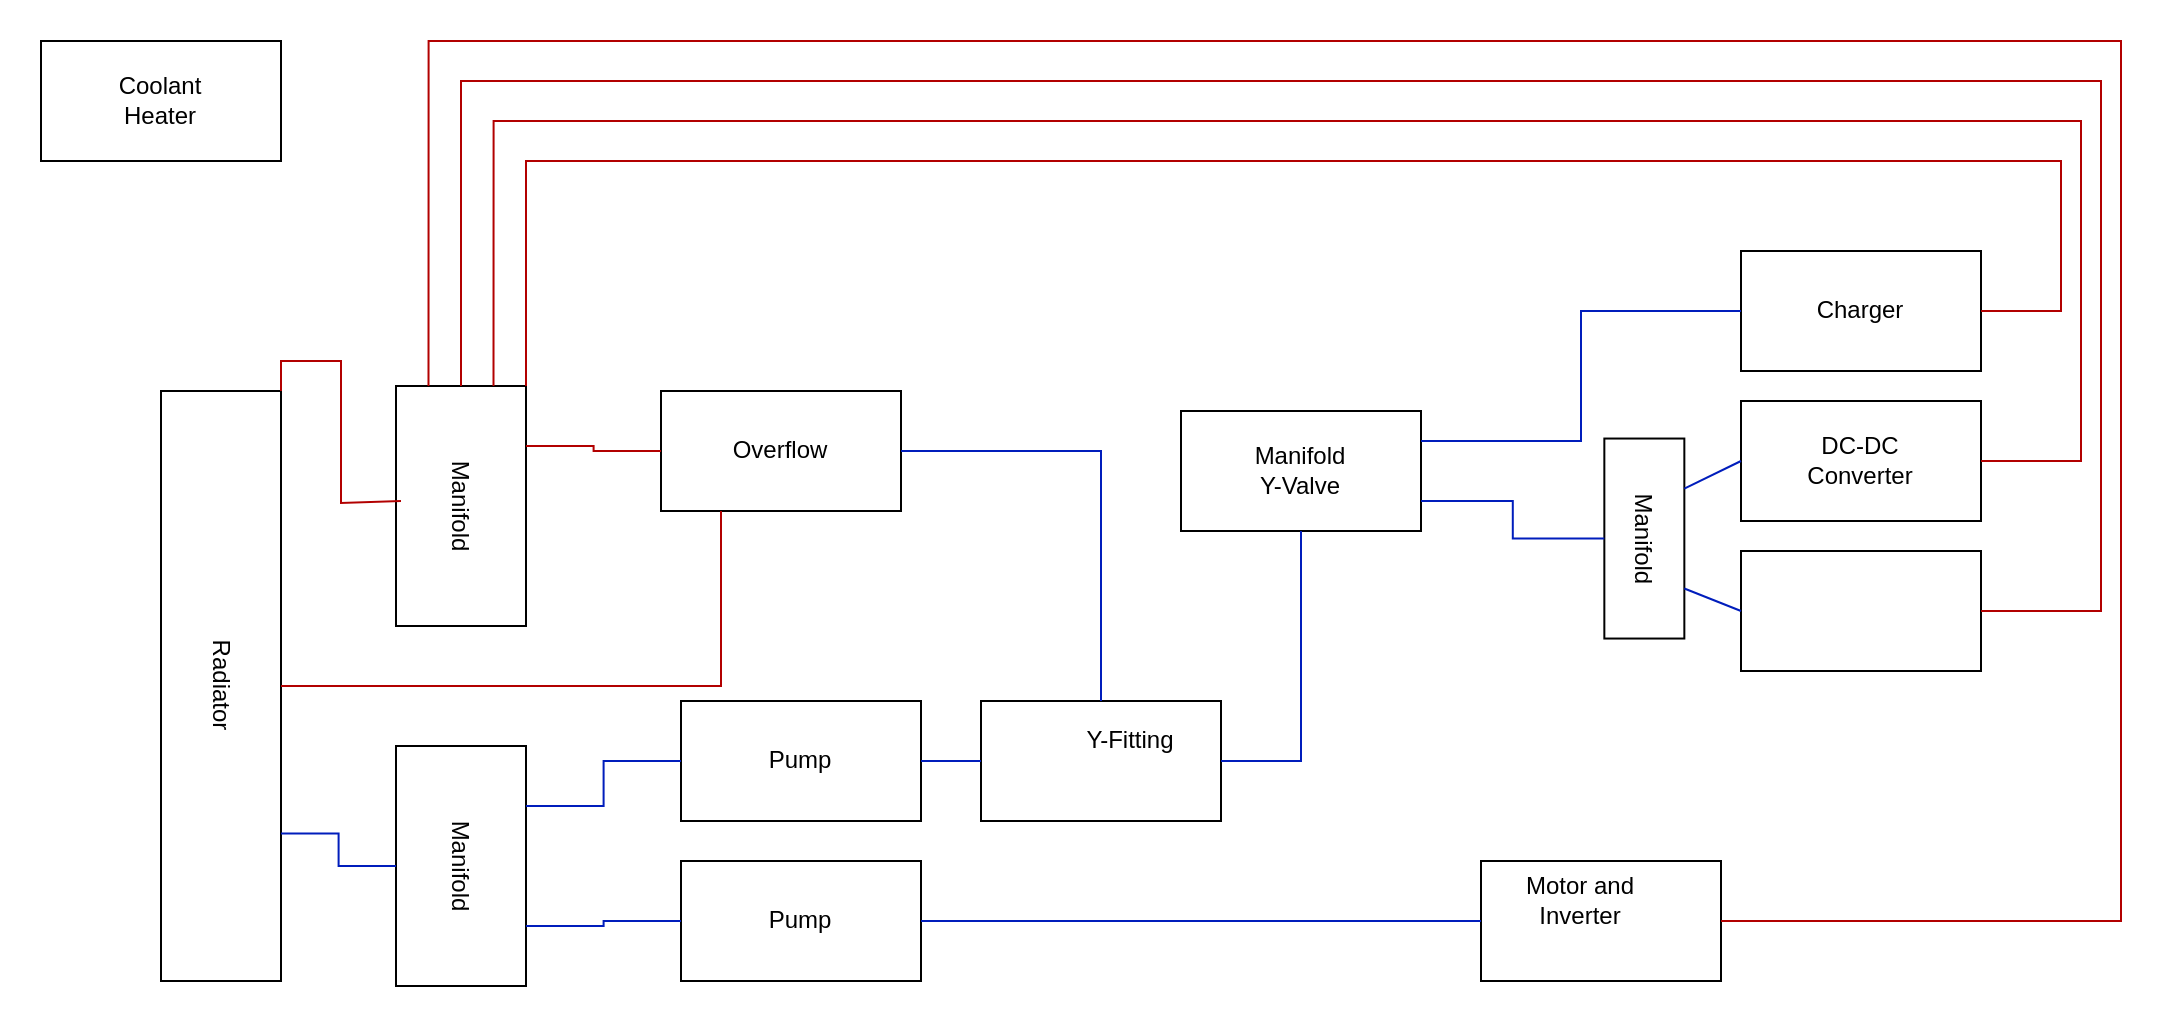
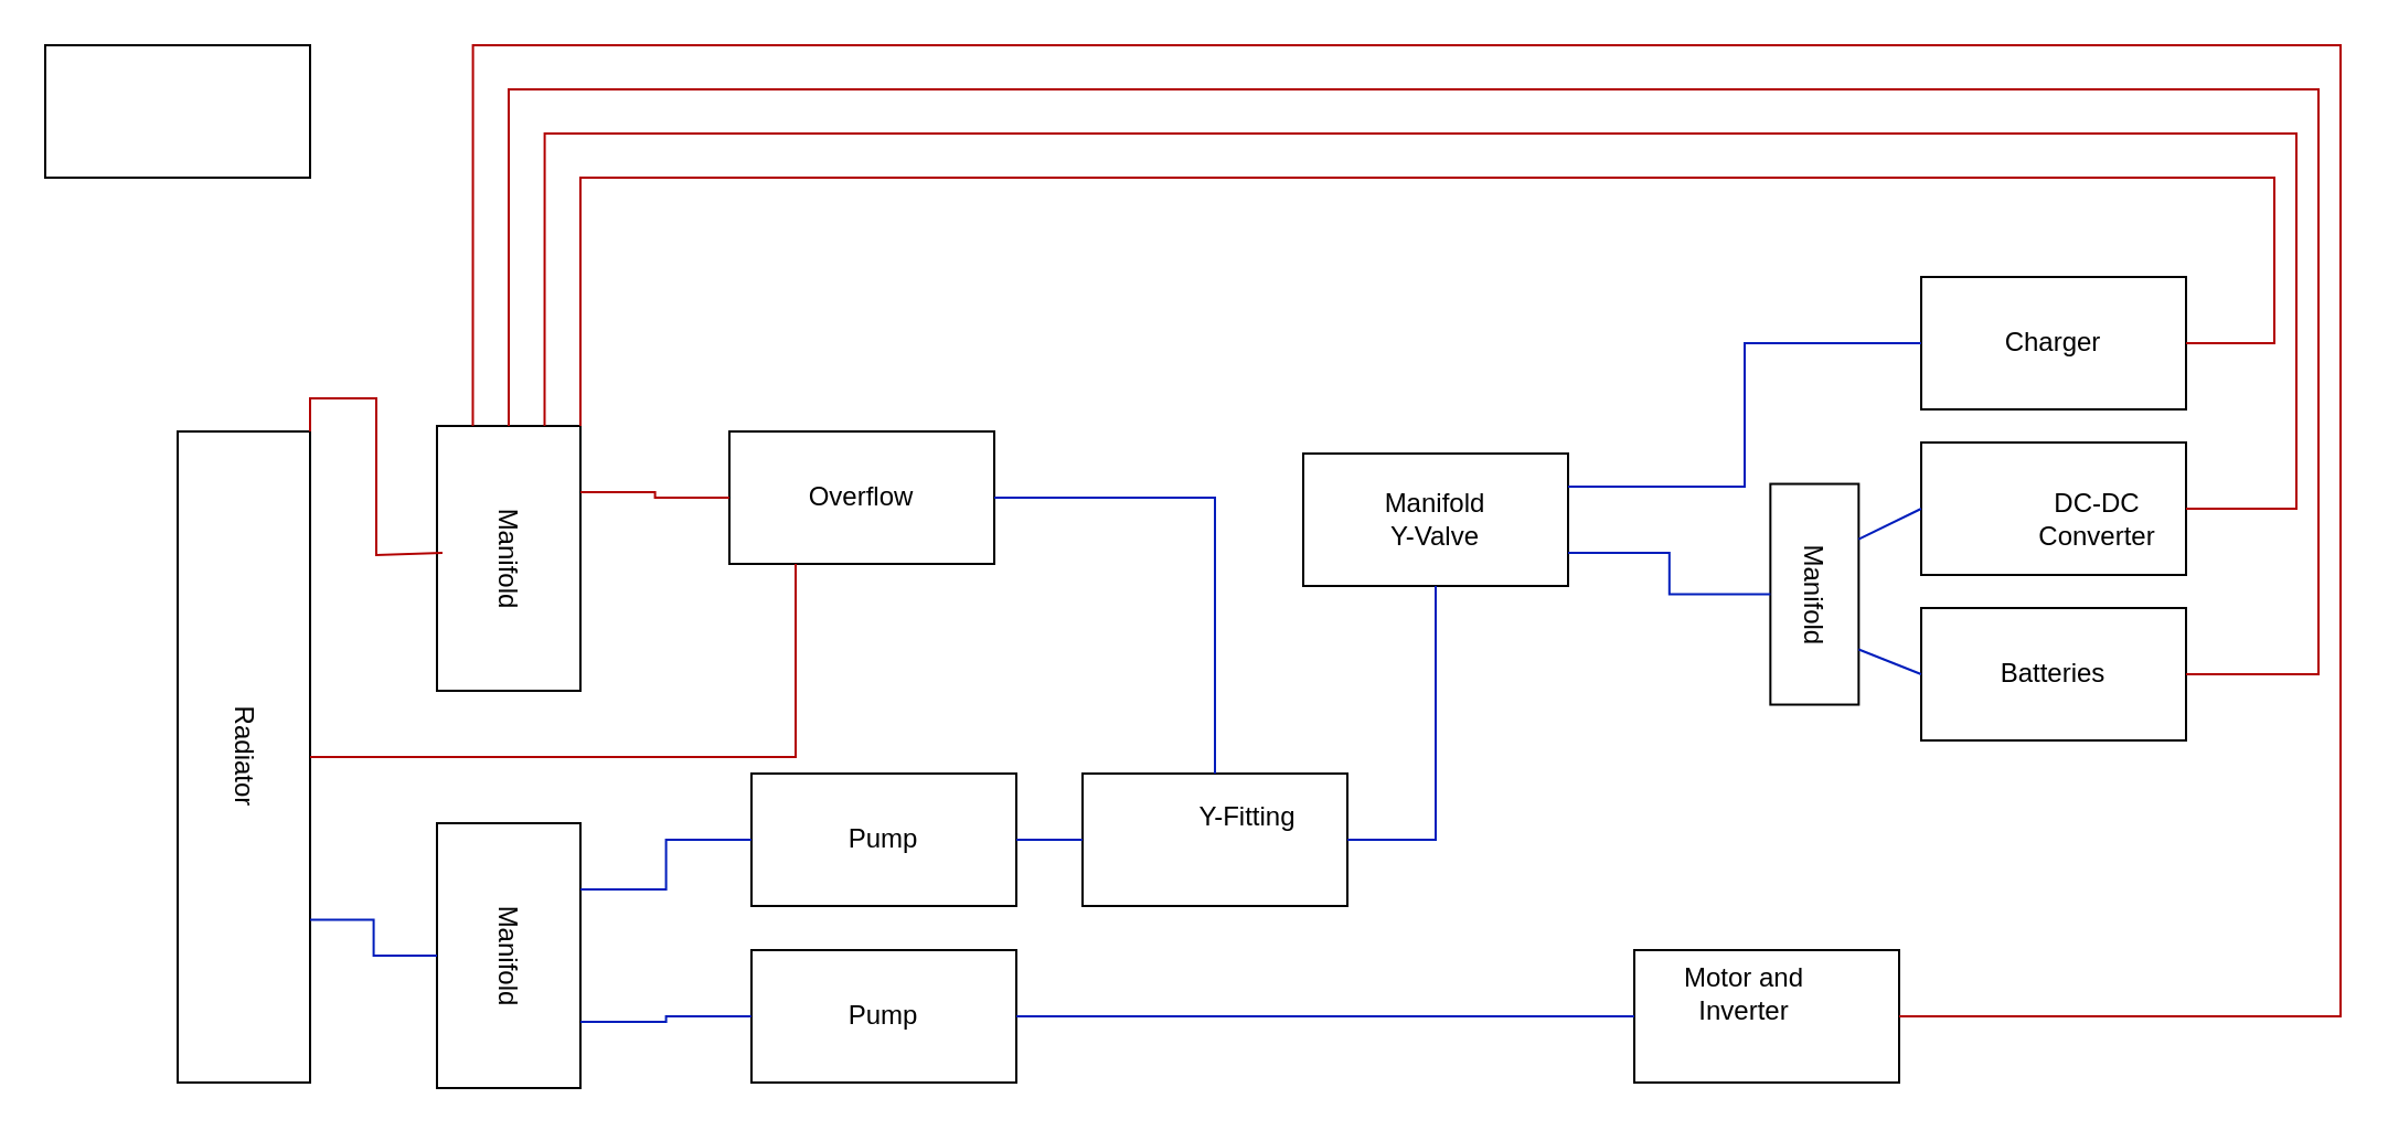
  <mxCell id="0" />
  <mxCell id="1" parent="0" />
  <mxCell id="2" value="" style="group" vertex="1" connectable="0" parent="1"><mxGeometry x="80" y="195" width="60" height="295" as="geometry" /></mxCell>
  <mxCell id="3" value="" style="rounded=0;whiteSpace=wrap;html=1;" vertex="1" parent="2"><mxGeometry width="60" height="295" as="geometry" /></mxCell>
  <mxCell id="4" value="Radiator" style="text;html=1;align=center;verticalAlign=middle;whiteSpace=wrap;rounded=0;rotation=90;" vertex="1" parent="2"><mxGeometry y="131.696" width="60" height="31.607" as="geometry" /></mxCell>
  <mxCell id="5" value="" style="group;rotation=90;" vertex="1" connectable="0" parent="1"><mxGeometry x="170" y="400" width="120" height="65" as="geometry" /></mxCell>
  <mxCell id="6" value="" style="rounded=0;whiteSpace=wrap;html=1;rotation=90;" vertex="1" parent="5"><mxGeometry width="120" height="65" as="geometry" /></mxCell>
  <mxCell id="7" value="&lt;div&gt;Manifold&lt;/div&gt;" style="text;html=1;align=center;verticalAlign=middle;whiteSpace=wrap;rounded=0;rotation=90;" vertex="1" parent="5"><mxGeometry x="30" y="18" width="60" height="30" as="geometry" /></mxCell>
  <mxCell id="8" value="" style="group" vertex="1" connectable="0" parent="1"><mxGeometry x="340" y="350" width="120" height="60" as="geometry" /></mxCell>
  <mxCell id="9" value="" style="rounded=0;whiteSpace=wrap;html=1;" vertex="1" parent="8"><mxGeometry width="120" height="60" as="geometry" /></mxCell>
  <mxCell id="10" value="&lt;div&gt;Pump&lt;/div&gt;" style="text;html=1;align=center;verticalAlign=middle;whiteSpace=wrap;rounded=0;" vertex="1" parent="8"><mxGeometry x="30" y="15" width="60" height="30" as="geometry" /></mxCell>
  <mxCell id="11" value="" style="group" vertex="1" connectable="0" parent="1"><mxGeometry x="340" y="430" width="120" height="60" as="geometry" /></mxCell>
  <mxCell id="12" value="" style="rounded=0;whiteSpace=wrap;html=1;" vertex="1" parent="11"><mxGeometry width="120" height="60" as="geometry" /></mxCell>
  <mxCell id="13" value="&lt;div&gt;Pump&lt;/div&gt;" style="text;html=1;align=center;verticalAlign=middle;whiteSpace=wrap;rounded=0;" vertex="1" parent="11"><mxGeometry x="30" y="15" width="60" height="30" as="geometry" /></mxCell>
  <mxCell id="14" value="" style="group;rotation=90;" vertex="1" connectable="0" parent="1"><mxGeometry x="170" y="220" width="120" height="65" as="geometry" /></mxCell>
  <mxCell id="15" value="" style="rounded=0;whiteSpace=wrap;html=1;rotation=90;" vertex="1" parent="14"><mxGeometry width="120" height="65" as="geometry" /></mxCell>
  <mxCell id="16" value="&lt;div&gt;Manifold&lt;/div&gt;" style="text;html=1;align=center;verticalAlign=middle;whiteSpace=wrap;rounded=0;rotation=90;" vertex="1" parent="14"><mxGeometry x="30" y="18" width="60" height="30" as="geometry" /></mxCell>
  <mxCell id="17" value="" style="group" vertex="1" connectable="0" parent="1"><mxGeometry x="330" y="195" width="120" height="60" as="geometry" /></mxCell>
  <mxCell id="18" value="" style="rounded=0;whiteSpace=wrap;html=1;" vertex="1" parent="17"><mxGeometry width="120" height="60" as="geometry" /></mxCell>
  <mxCell id="19" value="Overflow" style="text;html=1;align=center;verticalAlign=middle;whiteSpace=wrap;rounded=0;" vertex="1" parent="17"><mxGeometry x="30" y="15" width="60" height="30" as="geometry" /></mxCell>
  <mxCell id="20" value="" style="group" vertex="1" connectable="0" parent="1"><mxGeometry x="870" y="275" width="120" height="60" as="geometry" /></mxCell>
  <mxCell id="21" value="" style="rounded=0;whiteSpace=wrap;html=1;" vertex="1" parent="20"><mxGeometry width="120" height="60" as="geometry" /></mxCell>
+ <mxCell id="22" value="Batteries" style="text;html=1;align=center;verticalAlign=middle;whiteSpace=wrap;rounded=0;" vertex="1" parent="20"><mxGeometry x="30" y="15" width="60" height="30" as="geometry" /></mxCell>
  <mxCell id="23" value="" style="group" vertex="1" connectable="0" parent="1"><mxGeometry x="870" y="125" width="120" height="60" as="geometry" /></mxCell>
  <mxCell id="24" value="" style="rounded=0;whiteSpace=wrap;html=1;" vertex="1" parent="23"><mxGeometry width="120" height="60" as="geometry" /></mxCell>
  <mxCell id="25" value="Charger" style="text;html=1;align=center;verticalAlign=middle;whiteSpace=wrap;rounded=0;" vertex="1" parent="23"><mxGeometry x="30" y="15" width="60" height="30" as="geometry" /></mxCell>
  <mxCell id="26" value="" style="group" vertex="1" connectable="0" parent="1"><mxGeometry x="870" y="200" width="120" height="60" as="geometry" /></mxCell>
  <mxCell id="27" value="" style="rounded=0;whiteSpace=wrap;html=1;" vertex="1" parent="26"><mxGeometry width="120" height="60" as="geometry" /></mxCell>
- <mxCell id="28" value="DC-DC Converter" style="text;html=1;align=center;verticalAlign=middle;whiteSpace=wrap;rounded=0;" vertex="1" parent="26"><mxGeometry x="30" y="15" width="60" height="30" as="geometry" /></mxCell>
+ <mxCell id="28" value="DC-DC Converter" style="text;html=1;align=center;verticalAlign=middle;whiteSpace=wrap;rounded=0;" vertex="1" parent="26"><mxGeometry x="50" y="20" width="60" height="30" as="geometry" /></mxCell>
  <mxCell id="29" value="" style="group" vertex="1" connectable="0" parent="1"><mxGeometry x="590" y="205" width="120" height="60" as="geometry" /></mxCell>
  <mxCell id="30" value="" style="rounded=0;whiteSpace=wrap;html=1;" vertex="1" parent="29"><mxGeometry width="120" height="60" as="geometry" /></mxCell>
  <mxCell id="31" value="Manifold Y-Valve" style="text;html=1;align=center;verticalAlign=middle;whiteSpace=wrap;rounded=0;" vertex="1" parent="29"><mxGeometry x="30" y="15" width="60" height="30" as="geometry" /></mxCell>
  <mxCell id="32" value="" style="group" vertex="1" connectable="0" parent="1"><mxGeometry x="20" y="20" width="120" height="60" as="geometry" /></mxCell>
  <mxCell id="33" value="" style="rounded=0;whiteSpace=wrap;html=1;" vertex="1" parent="32"><mxGeometry width="120" height="60" as="geometry" /></mxCell>
- <mxCell id="34" value="Coolant Heater" style="text;html=1;align=center;verticalAlign=middle;whiteSpace=wrap;rounded=0;" vertex="1" parent="32"><mxGeometry x="30" y="15" width="60" height="30" as="geometry" /></mxCell>
  <mxCell id="35" value="" style="group" vertex="1" connectable="0" parent="1"><mxGeometry x="740" y="430" width="120" height="60" as="geometry" /></mxCell>
  <mxCell id="36" value="" style="rounded=0;whiteSpace=wrap;html=1;" vertex="1" parent="35"><mxGeometry width="120" height="60" as="geometry" /></mxCell>
  <mxCell id="37" value="Motor and Inverter" style="text;html=1;align=center;verticalAlign=middle;whiteSpace=wrap;rounded=0;" vertex="1" parent="35"><mxGeometry x="20" y="5" width="60" height="30" as="geometry" /></mxCell>
  <mxCell id="38" value="" style="endArrow=none;html=1;rounded=0;entryX=0;entryY=0.5;entryDx=0;entryDy=0;exitX=1;exitY=0.5;exitDx=0;exitDy=0;fillColor=#0050ef;strokeColor=#001DBC;" edge="1" parent="1" source="12" target="36"><mxGeometry width="50" height="50" relative="1" as="geometry"><mxPoint x="440" y="350" as="sourcePoint" /><mxPoint x="490" y="300" as="targetPoint" /></mxGeometry></mxCell>
  <mxCell id="39" value="" style="endArrow=none;html=1;rounded=0;exitX=1;exitY=0.5;exitDx=0;exitDy=0;fillColor=#e51400;strokeColor=#B20000;entryX=0;entryY=0.75;entryDx=0;entryDy=0;edgeStyle=orthogonalEdgeStyle;" edge="1" parent="1" source="36" target="15"><mxGeometry width="50" height="50" relative="1" as="geometry"><mxPoint x="440" y="350" as="sourcePoint" /><mxPoint x="920" y="460" as="targetPoint" /><Array as="points"><mxPoint x="1060" y="460" /><mxPoint x="1060" y="20" /><mxPoint x="214" y="20" /></Array></mxGeometry></mxCell>
  <mxCell id="40" value="" style="endArrow=none;html=1;rounded=0;exitX=1;exitY=0.75;exitDx=0;exitDy=0;entryX=0.5;entryY=1;entryDx=0;entryDy=0;edgeStyle=orthogonalEdgeStyle;fillColor=#0050ef;strokeColor=#001DBC;" edge="1" parent="1" source="3" target="6"><mxGeometry width="50" height="50" relative="1" as="geometry"><mxPoint x="440" y="350" as="sourcePoint" /><mxPoint x="490" y="300" as="targetPoint" /></mxGeometry></mxCell>
  <mxCell id="41" value="" style="endArrow=none;html=1;rounded=0;exitX=0.25;exitY=0;exitDx=0;exitDy=0;entryX=0;entryY=0.5;entryDx=0;entryDy=0;fillColor=#0050ef;strokeColor=#001DBC;edgeStyle=orthogonalEdgeStyle;" edge="1" parent="1" source="6" target="9"><mxGeometry width="50" height="50" relative="1" as="geometry"><mxPoint x="440" y="350" as="sourcePoint" /><mxPoint x="490" y="300" as="targetPoint" /></mxGeometry></mxCell>
  <mxCell id="42" value="" style="endArrow=none;html=1;rounded=0;exitX=0.75;exitY=0;exitDx=0;exitDy=0;entryX=0;entryY=0.5;entryDx=0;entryDy=0;fillColor=#0050ef;strokeColor=#001DBC;edgeStyle=orthogonalEdgeStyle;" edge="1" parent="1" source="6" target="12"><mxGeometry width="50" height="50" relative="1" as="geometry"><mxPoint x="440" y="350" as="sourcePoint" /><mxPoint x="490" y="300" as="targetPoint" /></mxGeometry></mxCell>
  <mxCell id="43" value="" style="group" vertex="1" connectable="0" parent="1"><mxGeometry x="490" y="350" width="120" height="60" as="geometry" /></mxCell>
  <mxCell id="44" value="" style="rounded=0;whiteSpace=wrap;html=1;" vertex="1" parent="43"><mxGeometry width="120" height="60" as="geometry" /></mxCell>
  <mxCell id="45" value="Y-Fitting" style="text;html=1;align=center;verticalAlign=middle;whiteSpace=wrap;rounded=0;" vertex="1" parent="43"><mxGeometry x="45" y="5" width="60" height="30" as="geometry" /></mxCell>
  <mxCell id="46" value="" style="endArrow=none;html=1;rounded=0;exitX=1;exitY=0.5;exitDx=0;exitDy=0;entryX=0;entryY=0.5;entryDx=0;entryDy=0;fillColor=#0050ef;strokeColor=#001DBC;" edge="1" parent="1" source="9" target="44"><mxGeometry width="50" height="50" relative="1" as="geometry"><mxPoint x="440" y="350" as="sourcePoint" /><mxPoint x="490" y="300" as="targetPoint" /></mxGeometry></mxCell>
  <mxCell id="47" value="" style="endArrow=none;html=1;rounded=0;entryX=1;entryY=0.5;entryDx=0;entryDy=0;exitX=0.5;exitY=0;exitDx=0;exitDy=0;fillColor=#0050ef;strokeColor=#001DBC;edgeStyle=orthogonalEdgeStyle;" edge="1" parent="1" source="44" target="18"><mxGeometry width="50" height="50" relative="1" as="geometry"><mxPoint x="440" y="350" as="sourcePoint" /><mxPoint x="490" y="300" as="targetPoint" /></mxGeometry></mxCell>
  <mxCell id="48" value="" style="endArrow=none;html=1;rounded=0;exitX=1;exitY=0.5;exitDx=0;exitDy=0;entryX=0.5;entryY=1;entryDx=0;entryDy=0;edgeStyle=orthogonalEdgeStyle;fillColor=#0050ef;strokeColor=#001DBC;" edge="1" parent="1" source="44" target="30"><mxGeometry width="50" height="50" relative="1" as="geometry"><mxPoint x="440" y="350" as="sourcePoint" /><mxPoint x="490" y="300" as="targetPoint" /></mxGeometry></mxCell>
  <mxCell id="49" value="" style="endArrow=none;html=1;rounded=0;entryX=0;entryY=0.5;entryDx=0;entryDy=0;exitX=1;exitY=0.25;exitDx=0;exitDy=0;fillColor=#0050ef;strokeColor=#001DBC;edgeStyle=orthogonalEdgeStyle;" edge="1" parent="1" source="30" target="24"><mxGeometry width="50" height="50" relative="1" as="geometry"><mxPoint x="660" y="350" as="sourcePoint" /><mxPoint x="710" y="300" as="targetPoint" /></mxGeometry></mxCell>
  <mxCell id="50" value="" style="group;rotation=90;" vertex="1" connectable="0" parent="1"><mxGeometry x="790" y="250" width="100" height="40" as="geometry" /></mxCell>
  <mxCell id="51" value="" style="rounded=0;whiteSpace=wrap;html=1;rotation=90;" vertex="1" parent="50"><mxGeometry x="-18.333" y="-1.231" width="100" height="40" as="geometry" /></mxCell>
  <mxCell id="52" value="&lt;div&gt;Manifold&lt;/div&gt;" style="text;html=1;align=center;verticalAlign=middle;whiteSpace=wrap;rounded=0;rotation=90;" vertex="1" parent="50"><mxGeometry x="6.667" y="9.846" width="50" height="18.462" as="geometry" /></mxCell>
  <mxCell id="53" value="" style="endArrow=none;html=1;rounded=0;entryX=0.5;entryY=1;entryDx=0;entryDy=0;exitX=1;exitY=0.75;exitDx=0;exitDy=0;fillColor=#0050ef;strokeColor=#001DBC;edgeStyle=orthogonalEdgeStyle;" edge="1" parent="1" source="30" target="51"><mxGeometry width="50" height="50" relative="1" as="geometry"><mxPoint x="660" y="350" as="sourcePoint" /><mxPoint x="710" y="300" as="targetPoint" /></mxGeometry></mxCell>
  <mxCell id="54" value="" style="endArrow=none;html=1;rounded=0;entryX=0.75;entryY=0;entryDx=0;entryDy=0;exitX=0;exitY=0.5;exitDx=0;exitDy=0;fillColor=#0050ef;strokeColor=#001DBC;" edge="1" parent="1" source="21" target="51"><mxGeometry width="50" height="50" relative="1" as="geometry"><mxPoint x="660" y="350" as="sourcePoint" /><mxPoint x="710" y="300" as="targetPoint" /></mxGeometry></mxCell>
  <mxCell id="55" value="" style="endArrow=none;html=1;rounded=0;entryX=0.25;entryY=0;entryDx=0;entryDy=0;exitX=0;exitY=0.5;exitDx=0;exitDy=0;fillColor=#0050ef;strokeColor=#001DBC;" edge="1" parent="1" source="27" target="51"><mxGeometry width="50" height="50" relative="1" as="geometry"><mxPoint x="660" y="350" as="sourcePoint" /><mxPoint x="710" y="300" as="targetPoint" /></mxGeometry></mxCell>
  <mxCell id="56" value="" style="endArrow=none;html=1;rounded=0;exitX=1;exitY=0.5;exitDx=0;exitDy=0;entryX=0.25;entryY=1;entryDx=0;entryDy=0;edgeStyle=orthogonalEdgeStyle;fillColor=#e51400;strokeColor=#B20000;" edge="1" parent="1" source="3" target="18"><mxGeometry width="50" height="50" relative="1" as="geometry"><mxPoint x="390" y="350" as="sourcePoint" /><mxPoint x="440" y="300" as="targetPoint" /></mxGeometry></mxCell>
  <mxCell id="57" value="" style="endArrow=none;html=1;rounded=0;entryX=0;entryY=0.5;entryDx=0;entryDy=0;exitX=0.25;exitY=0;exitDx=0;exitDy=0;fillColor=#e51400;strokeColor=#B20000;edgeStyle=orthogonalEdgeStyle;" edge="1" parent="1" source="15" target="18"><mxGeometry width="50" height="50" relative="1" as="geometry"><mxPoint x="390" y="350" as="sourcePoint" /><mxPoint x="440" y="300" as="targetPoint" /></mxGeometry></mxCell>
  <mxCell id="58" value="" style="endArrow=none;html=1;rounded=0;exitX=1;exitY=0.5;exitDx=0;exitDy=0;entryX=0;entryY=0.5;entryDx=0;entryDy=0;fillColor=#e51400;strokeColor=#B20000;edgeStyle=orthogonalEdgeStyle;" edge="1" parent="1" source="21" target="15"><mxGeometry width="50" height="50" relative="1" as="geometry"><mxPoint x="580" y="350" as="sourcePoint" /><mxPoint x="630" y="300" as="targetPoint" /><Array as="points"><mxPoint x="1050" y="305" /><mxPoint x="1050" y="40" /><mxPoint x="230" y="40" /></Array></mxGeometry></mxCell>
  <mxCell id="59" value="" style="endArrow=none;html=1;rounded=0;exitX=1;exitY=0.5;exitDx=0;exitDy=0;entryX=0;entryY=0.25;entryDx=0;entryDy=0;fillColor=#e51400;strokeColor=#B20000;edgeStyle=orthogonalEdgeStyle;" edge="1" parent="1" source="27" target="15"><mxGeometry width="50" height="50" relative="1" as="geometry"><mxPoint x="580" y="350" as="sourcePoint" /><mxPoint x="630" y="300" as="targetPoint" /><Array as="points"><mxPoint x="1040" y="230" /><mxPoint x="1040" y="60" /><mxPoint x="246" y="60" /></Array></mxGeometry></mxCell>
  <mxCell id="60" value="" style="endArrow=none;html=1;rounded=0;exitX=1;exitY=0.5;exitDx=0;exitDy=0;entryX=0;entryY=0;entryDx=0;entryDy=0;fillColor=#e51400;strokeColor=#B20000;edgeStyle=orthogonalEdgeStyle;" edge="1" parent="1" source="24" target="15"><mxGeometry width="50" height="50" relative="1" as="geometry"><mxPoint x="580" y="350" as="sourcePoint" /><mxPoint x="630" y="300" as="targetPoint" /><Array as="points"><mxPoint x="1030" y="155" /><mxPoint x="1030" y="80" /><mxPoint x="263" y="80" /></Array></mxGeometry></mxCell>
  <mxCell id="61" value="" style="endArrow=none;html=1;rounded=0;exitX=1;exitY=0;exitDx=0;exitDy=0;fillColor=#e51400;strokeColor=#B20000;edgeStyle=orthogonalEdgeStyle;" edge="1" parent="1" source="3"><mxGeometry width="50" height="50" relative="1" as="geometry"><mxPoint x="170" y="350" as="sourcePoint" /><mxPoint x="200" y="250" as="targetPoint" /><Array as="points"><mxPoint x="140" y="180" /><mxPoint x="170" y="180" /><mxPoint x="170" y="251" /></Array></mxGeometry></mxCell>
